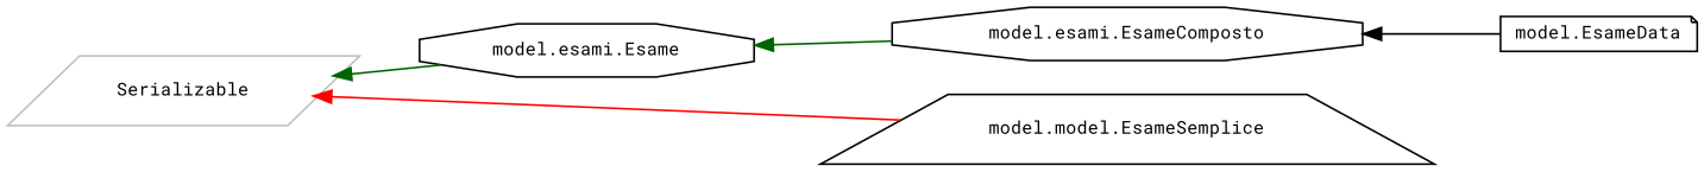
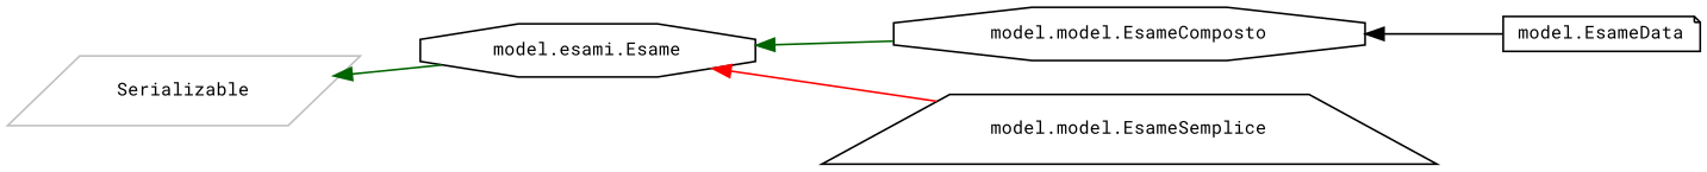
  digraph {
    fontname="Roboto Mono"
    rankdir=LR
    node [color=black fillcolor=white fontname="Roboto Mono" fontsize=10 shape=octagon style=filled]
    edge [color=darkgreen dir=back fontname="Roboto Mono" fontsize=10 labelfontname=Helvetica labelfontsize=10 style=solid]
    n1 [color=grey75 height=0.2 label=Serializable shape=parallelogram width=0.4]
    n2 [height=0.2 label="model.esami.Esame" width=0.4]
    n3 [height=0.2 label="model.EsameData" shape=note width=0.4]
-   n4 [height=0.2 label="model.esami.EsameComposto" width=0.4]
+   n4 [height=0.2 label="model.model.EsameComposto" width=0.4]
    n5 [height=0.2 label="model.model.EsameSemplice" shape=trapezium width=0.4]
    n1 -> n2
    n2 -> n4
-   n1 -> n5 [color=red]
+   n2 -> n5 [color=red]
    n4 -> n3 [color=black]
  }
